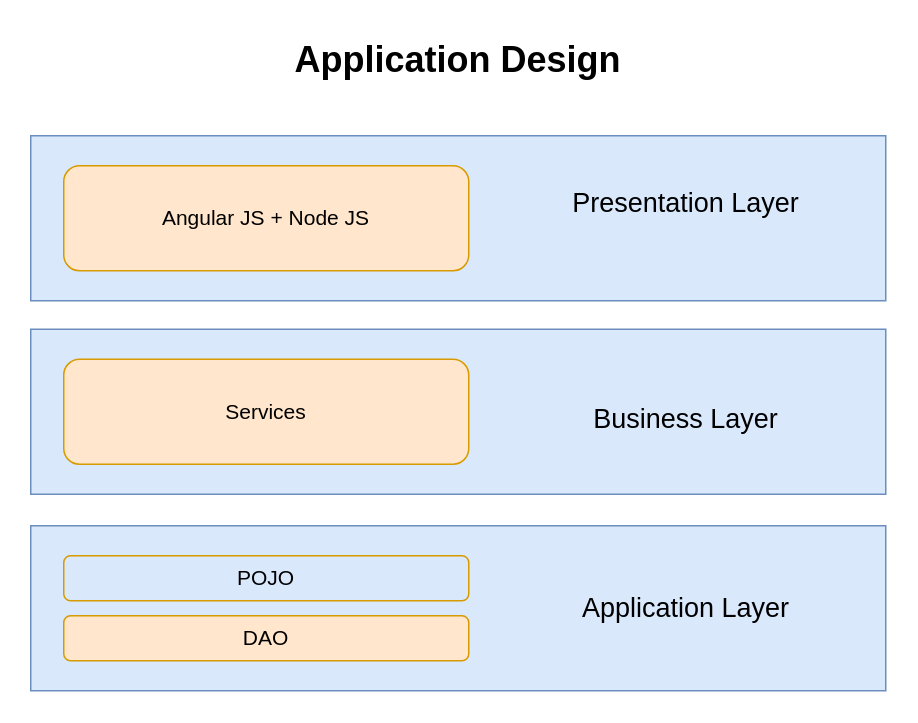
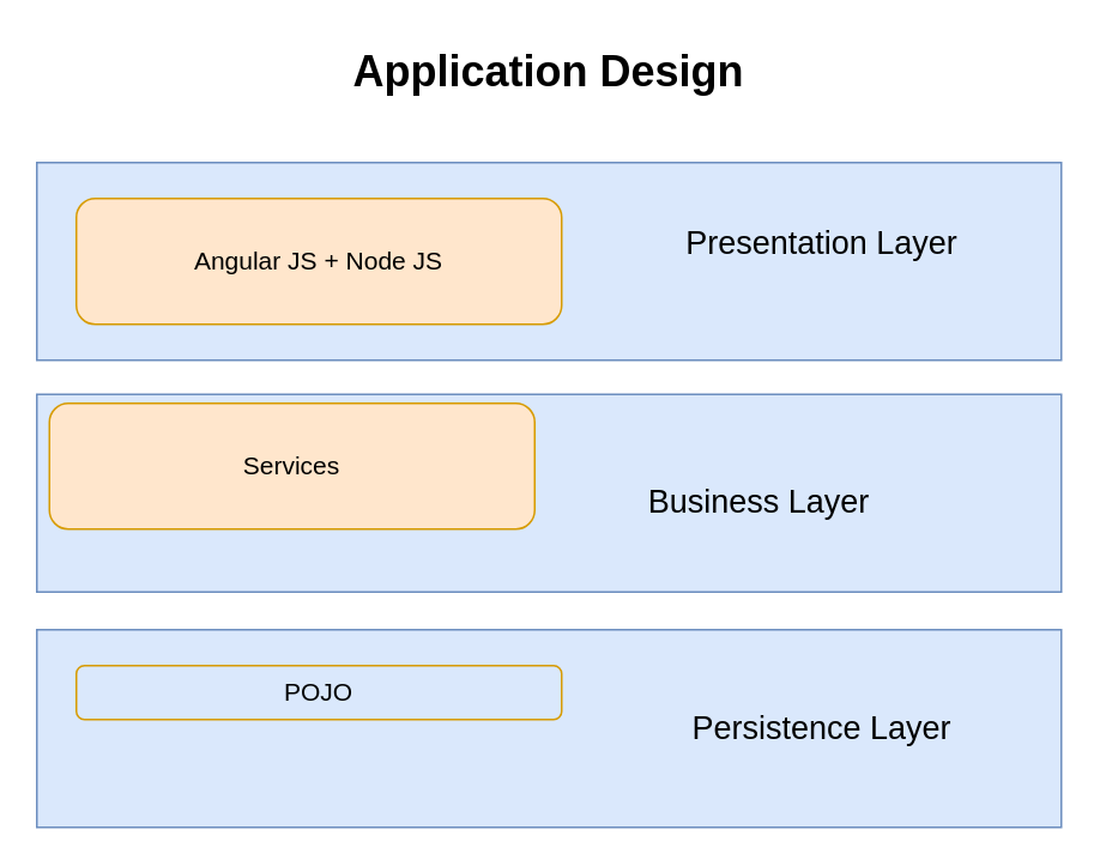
  <mxCell id="0" />
  <mxCell id="1" parent="0" />
  <mxCell id="2" value="" style="rounded=0;whiteSpace=wrap;html=1;fillColor=#dae8fc;strokeColor=#6c8ebf;" vertex="1" parent="1"><mxGeometry x="20" y="90" width="570" height="110" as="geometry" /></mxCell>
  <mxCell id="3" value="&lt;font style=&quot;font-size: 14px&quot;&gt;Angular JS + Node JS&lt;/font&gt;" style="rounded=1;whiteSpace=wrap;html=1;fillColor=#ffe6cc;strokeColor=#d79b00;" vertex="1" parent="1"><mxGeometry x="42" y="110" width="270" height="70" as="geometry" /></mxCell>
  <mxCell id="4" value="&lt;font style=&quot;font-size: 18px&quot;&gt;Presentation Layer&lt;/font&gt;" style="text;html=1;strokeColor=none;fillColor=none;align=center;verticalAlign=middle;whiteSpace=wrap;rounded=0;" vertex="1" parent="1"><mxGeometry x="362" y="105" width="190" height="60" as="geometry" /></mxCell>
  <mxCell id="5" value="" style="rounded=0;whiteSpace=wrap;html=1;fillColor=#dae8fc;strokeColor=#6c8ebf;" vertex="1" parent="1"><mxGeometry x="20" y="219" width="570" height="110" as="geometry" /></mxCell>
  <mxCell id="6" value="" style="rounded=0;whiteSpace=wrap;html=1;fillColor=#dae8fc;strokeColor=#6c8ebf;" vertex="1" parent="1"><mxGeometry x="20" y="350" width="570" height="110" as="geometry" /></mxCell>
- <mxCell id="7" value="&lt;font style=&quot;font-size: 14px&quot;&gt;Services&lt;br&gt;&lt;/font&gt;" style="rounded=1;whiteSpace=wrap;html=1;fillColor=#ffe6cc;strokeColor=#d79b00;" vertex="1" parent="1"><mxGeometry x="42" y="239" width="270" height="70" as="geometry" /></mxCell>
+ <mxCell id="7" value="&lt;font style=&quot;font-size: 14px&quot;&gt;Services&lt;br&gt;&lt;/font&gt;" style="rounded=1;whiteSpace=wrap;html=1;fillColor=#ffe6cc;strokeColor=#d79b00;" vertex="1" parent="1"><mxGeometry x="27" y="224" width="270" height="70" as="geometry" /></mxCell>
  <mxCell id="8" value="&lt;font style=&quot;font-size: 14px&quot;&gt;POJO&lt;br&gt;&lt;/font&gt;" style="rounded=1;whiteSpace=wrap;html=1;fillColor=#dae8fc;strokeColor=#d79b00;" vertex="1" parent="1"><mxGeometry x="42" y="370" width="270" height="30" as="geometry" /></mxCell>
  <mxCell id="9" value="&lt;b&gt;&lt;font style=&quot;font-size: 24px&quot;&gt;Application Design&lt;/font&gt;&lt;/b&gt;" style="text;html=1;strokeColor=none;fillColor=none;align=center;verticalAlign=middle;whiteSpace=wrap;rounded=0;" vertex="1" parent="1"><mxGeometry x="110" y="20" width="390" height="40" as="geometry" /></mxCell>
- <mxCell id="10" value="&lt;font style=&quot;font-size: 14px&quot;&gt;DAO&lt;br&gt;&lt;/font&gt;" style="rounded=1;whiteSpace=wrap;html=1;fillColor=#ffe6cc;strokeColor=#d79b00;" vertex="1" parent="1"><mxGeometry x="42" y="410" width="270" height="30" as="geometry" /></mxCell>
- <mxCell id="11" value="&lt;font style=&quot;font-size: 18px&quot;&gt;Business Layer&lt;/font&gt;" style="text;html=1;strokeColor=none;fillColor=none;align=center;verticalAlign=middle;whiteSpace=wrap;rounded=0;" vertex="1" parent="1"><mxGeometry x="362" y="249" width="190" height="60" as="geometry" /></mxCell>
- <mxCell id="12" value="&lt;font style=&quot;font-size: 18px&quot;&gt;Application&amp;nbsp;Layer&lt;/font&gt;" style="text;html=1;strokeColor=none;fillColor=none;align=center;verticalAlign=middle;whiteSpace=wrap;rounded=0;" vertex="1" parent="1"><mxGeometry x="362" y="375" width="190" height="60" as="geometry" /></mxCell>
+ <mxCell id="11" value="&lt;font style=&quot;font-size: 18px&quot;&gt;Business Layer&lt;/font&gt;" style="text;html=1;strokeColor=none;fillColor=none;align=center;verticalAlign=middle;whiteSpace=wrap;rounded=0;" vertex="1" parent="1"><mxGeometry x="327" y="249" width="190" height="60" as="geometry" /></mxCell>
+ <mxCell id="12" value="&lt;font style=&quot;font-size: 18px&quot;&gt;Persistence&amp;nbsp;Layer&lt;/font&gt;" style="text;html=1;strokeColor=none;fillColor=none;align=center;verticalAlign=middle;whiteSpace=wrap;rounded=0;" vertex="1" parent="1"><mxGeometry x="362" y="375" width="190" height="60" as="geometry" /></mxCell>
